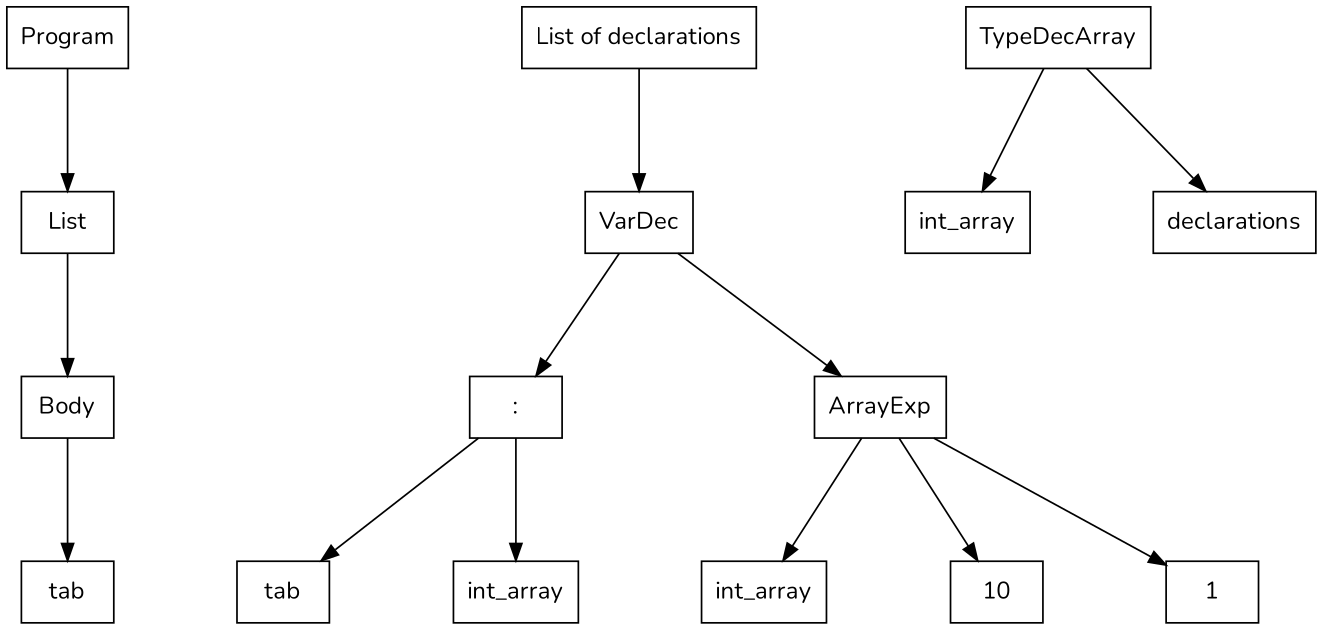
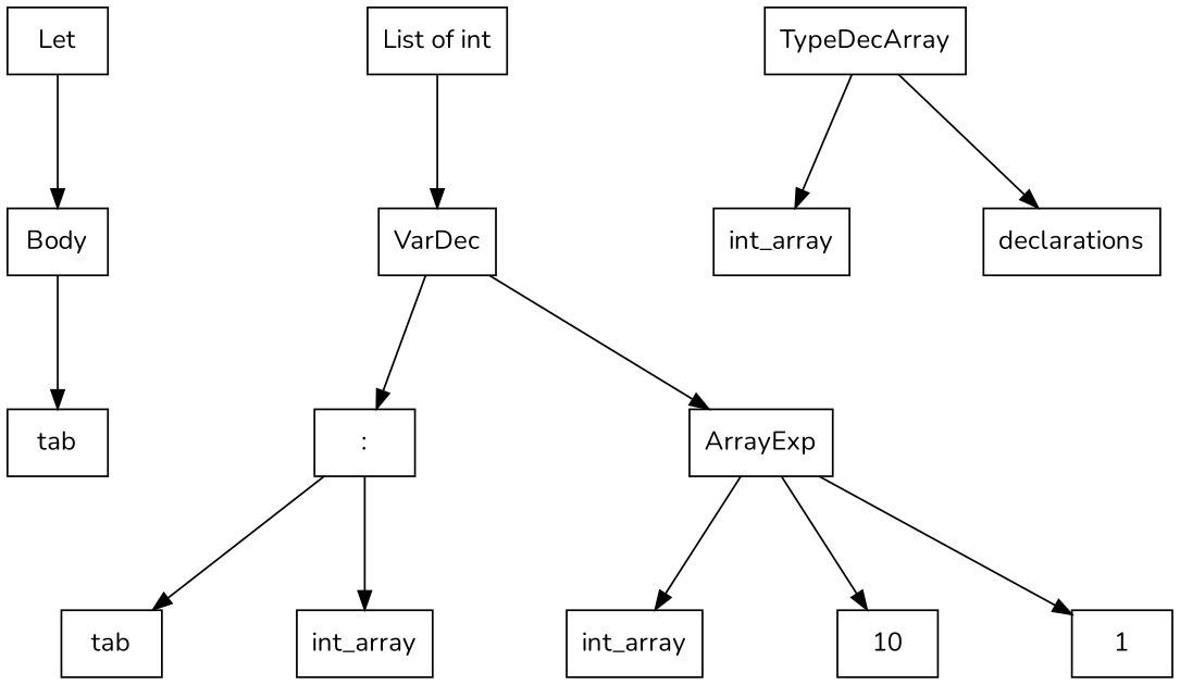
  digraph {
    fontname=Nunito
    nodesep=1
    ranksep=1
    node [fontname=Nunito shape=box]
    edge [fontname=Nunito]
-   n1 [label=List]
+   n1 [label=Let]
    n2 [label=Body]
-   n3 [label="List of declarations"]
+   n3 [label="List of int"]
    n4 [label=VarDec]
    n5 [label=tab]
    n6 [label=TypeDecArray]
    n7 [label=int_array]
    n8 [label=declarations]
    n9 [label=":"]
    n10 [label=ArrayExp]
    n11 [label=tab]
    n12 [label=int_array]
    n13 [label=int_array]
    n14 [label=10]
    n15 [label=1]
-   n16 [label=Program]
    n1 -> n2
    n2 -> n5
    n3 -> n4
    n4 -> n9
    n4 -> n10
    n6 -> n7
    n6 -> n8
    n9 -> n11
    n9 -> n12
    n10 -> n13
    n10 -> n14
    n10 -> n15
-   n16 -> n1
  }
